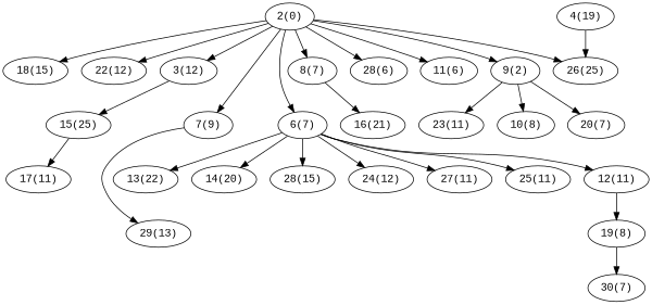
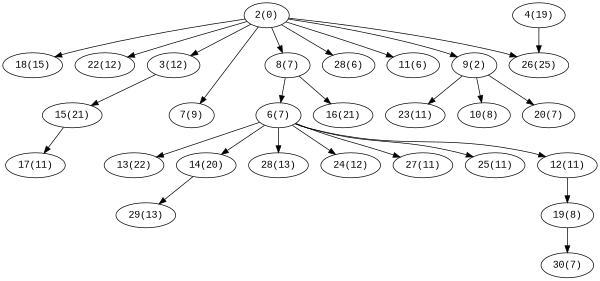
  digraph {
    fontname="Liberation Mono"
    node [fontname="Liberation Mono"]
    edge [color=black fontname="Liberation Mono"]
    n1 [label="2(0)"]
    n2 [label="18(15)"]
    n3 [label="22(12)"]
    n4 [label="3(12)"]
    n5 [label="7(9)"]
    n6 [label="8(7)"]
    n7 [label="6(7)"]
    n8 [label="28(6)"]
    n9 [label="11(6)"]
    n10 [label="9(2)"]
    n11 [label="26(25)"]
    n12 [label="4(19)"]
-   n13 [label="15(25)"]
+   n13 [label="15(21)"]
    n14 [label="29(13)"]
    n15 [label="16(21)"]
    n16 [label="13(22)"]
    n17 [label="14(20)"]
-   n18 [label="28(15)"]
+   n18 [label="28(13)"]
    n19 [label="24(12)"]
    n20 [label="27(11)"]
    n21 [label="25(11)"]
    n22 [label="12(11)"]
    n23 [label="23(11)"]
    n24 [label="10(8)"]
    n25 [label="20(7)"]
    n26 [label="17(11)"]
    n27 [label="30(7)"]
    n28 [label="19(8)"]
    n1 -> n2
    n1 -> n3
    n1 -> n4
    n1 -> n5
    n1 -> n6
-   n1 -> n7
+   n6 -> n7
    n1 -> n8
    n1 -> n9
    n1 -> n10
    n1 -> n11
    n4 -> n13
-   n5 -> n14
+   n17 -> n14
    n6 -> n15
    n7 -> n16
    n7 -> n17
    n7 -> n18
    n7 -> n19
    n7 -> n20
    n7 -> n21
    n7 -> n22
    n10 -> n23
    n10 -> n24
    n10 -> n25
    n12 -> n11
    n13 -> n26
    n22 -> n28
    n28 -> n27
  }
